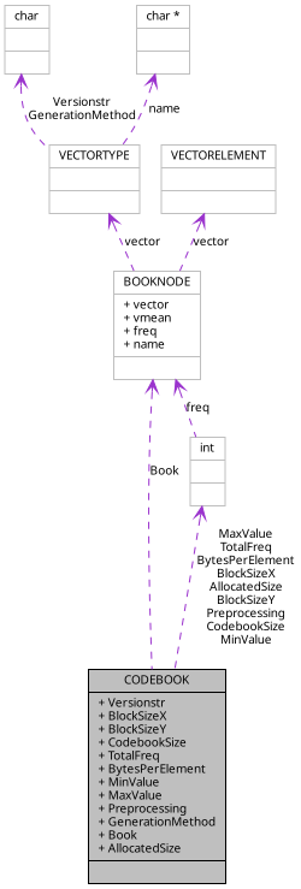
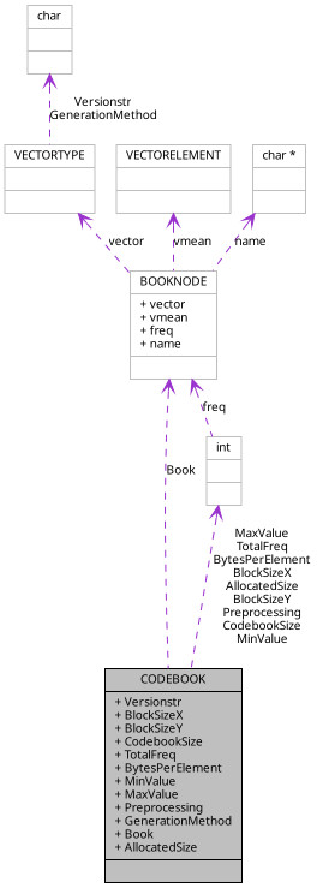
  digraph {
    node [color=grey75 fillcolor=white fontname="FreeSans.ttf" fontsize=10 shape=record style=filled]
    edge [arrowtail=open color=darkorchid3 dir=back fontname="FreeSans.ttf" fontsize=10 labelfontname="FreeSans.ttf" labelfontsize=10 style=dashed]
    n1 [color=black fillcolor=grey75 fontcolor=black height=0.2 label="{CODEBOOK\n|+ Versionstr\l+ BlockSizeX\l+ BlockSizeY\l+ CodebookSize\l+ TotalFreq\l+ BytesPerElement\l+ MinValue\l+ MaxValue\l+ Preprocessing\l+ GenerationMethod\l+ Book\l+ AllocatedSize\l|}" width=0.4]
    n2 [height=0.2 label="{char\n||}" width=0.4]
    n3 [height=0.2 label="{VECTORTYPE\n||}" width=0.4]
    n4 [height=0.2 label="{int\n||}" width=0.4]
    n5 [height=0.2 label="{BOOKNODE\n|+ vector\l+ vmean\l+ freq\l+ name\l|}" width=0.4]
    n6 [height=0.2 label="{VECTORELEMENT\n||}" width=0.4]
    n7 [height=0.2 label="{char *\n||}" width=0.4]
    n2 -> n3 [label="Versionstr\nGenerationMethod"]
    n3 -> n5 [label=vector]
    n4 -> n1 [label="MaxValue\nTotalFreq\nBytesPerElement\nBlockSizeX\nAllocatedSize\nBlockSizeY\nPreprocessing\nCodebookSize\nMinValue"]
    n5 -> n1 [label=Book]
    n5 -> n4 [label=freq]
-   n6 -> n5 [label=vector]
-   n7 -> n3 [label=name]
+   n6 -> n5 [label=vmean]
+   n7 -> n5 [label=name]
  }
